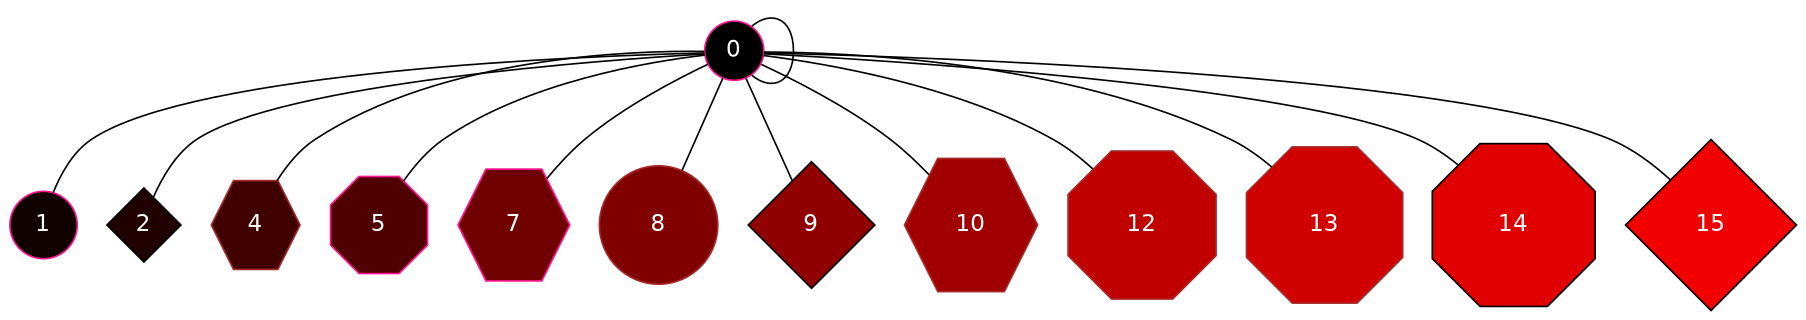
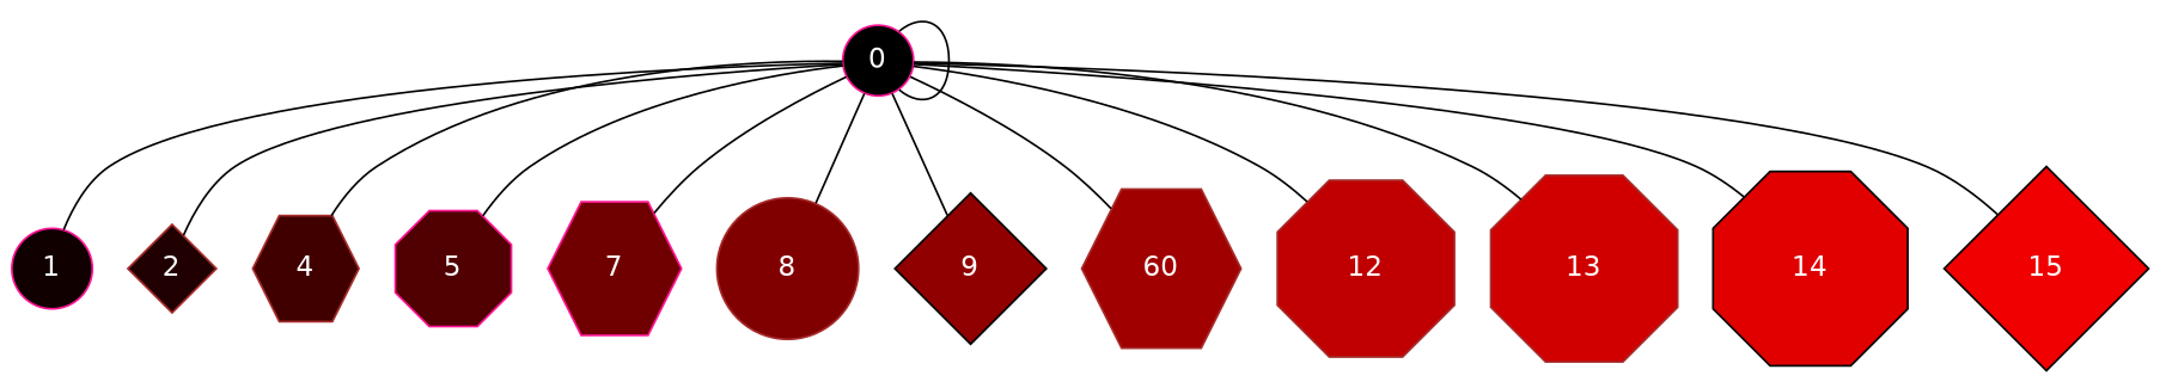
  strict graph {
    fontname="DejaVu Sans"
    node [color=brown fixedsize=true fontcolor="#FFFFFF" fontname="DejaVu Sans" shape=octagon style=filled]
    edge [fontname="DejaVu Sans"]
    0 [color=deeppink fillcolor="# 00000" height=0.5 shape=ellipse width=0.5]
    1 [color=deeppink fillcolor="#100000" height=0.5625 shape=ellipse width=0.5625]
-   2 [color=black fillcolor="#200000" height=0.625 shape=diamond width=0.625]
+   2 [fillcolor="#200000" height=0.625 shape=diamond width=0.625]
    4 [fillcolor="#400000" height=0.75 shape=hexagon width=0.75]
    5 [color=deeppink fillcolor="#500000" height=0.8125 width=0.8125]
    7 [color=deeppink fillcolor="#700000" height=0.9375 shape=hexagon width=0.9375]
    8 [fillcolor="#800000" height=1.0 shape=ellipse width=1.0]
    9 [color=black fillcolor="#900000" height=1.0625 shape=diamond width=1.0625]
-   10 [fillcolor="#a00000" height=1.125 shape=hexagon width=1.125]
+   10 [fillcolor="#a00000" height=1.125 shape=hexagon width=1.125 label=60]
    12 [fillcolor="#c00000" height=1.25 width=1.25]
    13 [fillcolor="#d00000" height=1.3125 width=1.3125]
    14 [color=black fillcolor="#e00000" height=1.375 width=1.375]
    15 [color=black fillcolor="#f00000" height=1.4375 shape=diamond width=1.4375]
    0 -- 0
    0 -- 1
    0 -- 2
    0 -- 4
    0 -- 5
    0 -- 7
    0 -- 8
    0 -- 9
    0 -- 10
    0 -- 12
    0 -- 13
    0 -- 14
    0 -- 15
  }
